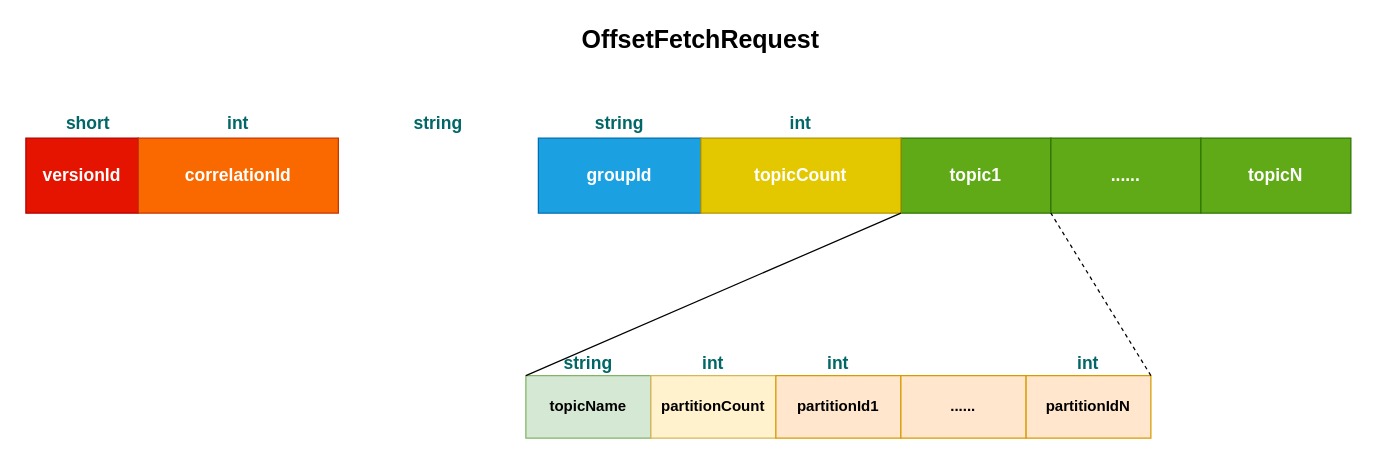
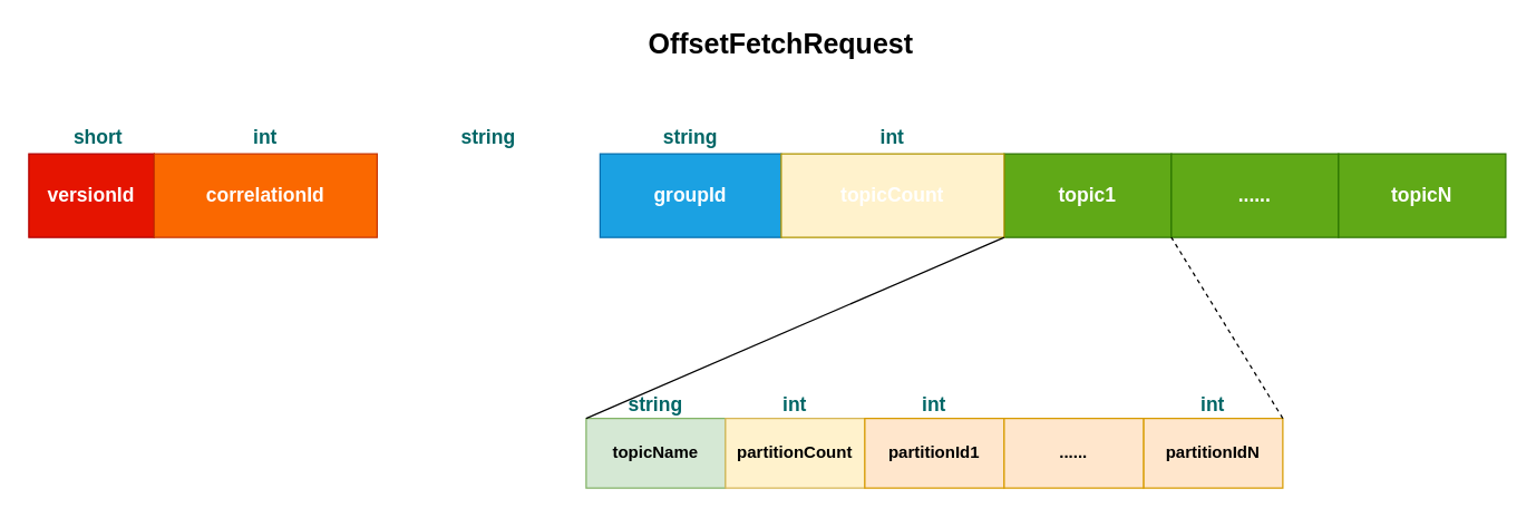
  <mxCell id="0" />
  <mxCell id="1" parent="0" />
  <mxCell id="2" value="versionId" style="rounded=0;whiteSpace=wrap;html=1;fontSize=14;fillColor=#e51400;strokeColor=#B20000;fontColor=#ffffff;fontStyle=1" parent="1" vertex="1"><mxGeometry x="20" y="110" width="90" height="60" as="geometry" /></mxCell>
  <mxCell id="3" value="correlationId" style="rounded=0;whiteSpace=wrap;html=1;fontSize=14;fillColor=#fa6800;strokeColor=#C73500;fontColor=#ffffff;fontStyle=1" parent="1" vertex="1"><mxGeometry x="110" y="110" width="160" height="60" as="geometry" /></mxCell>
  <mxCell id="4" value="topic1" style="rounded=0;whiteSpace=wrap;html=1;fontSize=14;fillColor=#60a917;strokeColor=#2D7600;fontColor=#ffffff;fontStyle=1" parent="1" vertex="1"><mxGeometry x="720" y="110" width="120" height="60" as="geometry" /></mxCell>
  <mxCell id="5" value="......" style="rounded=0;whiteSpace=wrap;html=1;fontSize=14;fillColor=#60a917;strokeColor=#2D7600;fontColor=#ffffff;fontStyle=1" parent="1" vertex="1"><mxGeometry x="840" y="110" width="120" height="60" as="geometry" /></mxCell>
  <mxCell id="6" value="topicN" style="rounded=0;whiteSpace=wrap;html=1;fontSize=14;fillColor=#60a917;strokeColor=#2D7600;fontColor=#ffffff;fontStyle=1" parent="1" vertex="1"><mxGeometry x="960" y="110" width="120" height="60" as="geometry" /></mxCell>
  <mxCell id="7" value="short" style="text;html=1;strokeColor=none;fillColor=none;align=center;verticalAlign=middle;whiteSpace=wrap;rounded=0;fontSize=14;fontStyle=1;fontColor=#006666;" parent="1" vertex="1"><mxGeometry x="50" y="88" width="40" height="20" as="geometry" /></mxCell>
  <mxCell id="8" value="int" style="text;html=1;strokeColor=none;fillColor=none;align=center;verticalAlign=middle;whiteSpace=wrap;rounded=0;fontSize=14;fontStyle=1;fontColor=#006666;" parent="1" vertex="1"><mxGeometry x="170" y="88" width="40" height="20" as="geometry" /></mxCell>
  <mxCell id="9" value="string" style="text;html=1;strokeColor=none;fillColor=none;align=center;verticalAlign=middle;whiteSpace=wrap;rounded=0;fontSize=14;fontStyle=1;fontColor=#006666;" parent="1" vertex="1"><mxGeometry x="330" y="88" width="40" height="20" as="geometry" /></mxCell>
  <mxCell id="10" value="groupId" style="rounded=0;whiteSpace=wrap;html=1;fontSize=14;fillColor=#1ba1e2;strokeColor=#006EAF;fontColor=#ffffff;fontStyle=1" parent="1" vertex="1"><mxGeometry x="430" y="110" width="130" height="60" as="geometry" /></mxCell>
  <mxCell id="11" value="string" style="text;html=1;strokeColor=none;fillColor=none;align=center;verticalAlign=middle;whiteSpace=wrap;rounded=0;fontSize=14;fontStyle=1;fontColor=#006666;" parent="1" vertex="1"><mxGeometry x="475" y="88" width="40" height="20" as="geometry" /></mxCell>
- <mxCell id="12" value="topicCount" style="rounded=0;whiteSpace=wrap;html=1;fontSize=14;fillColor=#e3c800;strokeColor=#B09500;fontColor=#ffffff;fontStyle=1" parent="1" vertex="1"><mxGeometry x="560" y="110" width="160" height="60" as="geometry" /></mxCell>
+ <mxCell id="12" value="topicCount" style="rounded=0;whiteSpace=wrap;html=1;fontSize=14;fillColor=#fff2cc;strokeColor=#B09500;fontColor=#ffffff;fontStyle=1;" parent="1" vertex="1"><mxGeometry x="560" y="110" width="160" height="60" as="geometry" /></mxCell>
  <mxCell id="13" value="int" style="text;html=1;strokeColor=none;fillColor=none;align=center;verticalAlign=middle;whiteSpace=wrap;rounded=0;fontSize=14;fontStyle=1;fontColor=#006666;" parent="1" vertex="1"><mxGeometry x="620" y="88" width="40" height="20" as="geometry" /></mxCell>
  <mxCell id="14" value="topicName" style="rounded=0;whiteSpace=wrap;html=1;fillColor=#d5e8d4;strokeColor=#82b366;fontStyle=1" parent="1" vertex="1"><mxGeometry x="420" y="300" width="100" height="50" as="geometry" /></mxCell>
  <mxCell id="15" value="partitionCount" style="rounded=0;whiteSpace=wrap;html=1;fillColor=#fff2cc;strokeColor=#d6b656;fontStyle=1" parent="1" vertex="1"><mxGeometry x="520" y="300" width="100" height="50" as="geometry" /></mxCell>
  <mxCell id="16" value="partitionId1" style="rounded=0;whiteSpace=wrap;html=1;fillColor=#ffe6cc;strokeColor=#d79b00;fontStyle=1" parent="1" vertex="1"><mxGeometry x="620" y="300" width="100" height="50" as="geometry" /></mxCell>
  <mxCell id="17" value="partitionIdN" style="rounded=0;whiteSpace=wrap;html=1;fillColor=#ffe6cc;strokeColor=#d79b00;fontStyle=1" parent="1" vertex="1"><mxGeometry x="820" y="300" width="100" height="50" as="geometry" /></mxCell>
  <mxCell id="18" value="......" style="rounded=0;whiteSpace=wrap;html=1;fillColor=#ffe6cc;strokeColor=#d79b00;fontStyle=1" parent="1" vertex="1"><mxGeometry x="720" y="300" width="100" height="50" as="geometry" /></mxCell>
  <mxCell id="19" value="" style="endArrow=none;dashed=0;html=1;exitX=0;exitY=0;exitDx=0;exitDy=0;entryX=1;entryY=1;entryDx=0;entryDy=0;" parent="1" source="14" target="12" edge="1"><mxGeometry width="50" height="50" relative="1" as="geometry"><mxPoint x="420" y="180" as="sourcePoint" /><mxPoint x="470" y="130" as="targetPoint" /></mxGeometry></mxCell>
  <mxCell id="20" value="" style="endArrow=none;dashed=1;html=1;exitX=1;exitY=0;exitDx=0;exitDy=0;entryX=0;entryY=1;entryDx=0;entryDy=0;" parent="1" source="17" target="5" edge="1"><mxGeometry width="50" height="50" relative="1" as="geometry"><mxPoint x="420" y="180" as="sourcePoint" /><mxPoint x="470" y="130" as="targetPoint" /></mxGeometry></mxCell>
  <mxCell id="21" value="string" style="text;html=1;strokeColor=none;fillColor=none;align=center;verticalAlign=middle;whiteSpace=wrap;rounded=0;fontSize=14;fontStyle=1;fontColor=#006666;" parent="1" vertex="1"><mxGeometry x="450" y="280" width="40" height="20" as="geometry" /></mxCell>
  <mxCell id="22" value="int" style="text;html=1;strokeColor=none;fillColor=none;align=center;verticalAlign=middle;whiteSpace=wrap;rounded=0;fontSize=14;fontStyle=1;fontColor=#006666;" parent="1" vertex="1"><mxGeometry x="550" y="280" width="40" height="20" as="geometry" /></mxCell>
  <mxCell id="23" value="OffsetFetchRequest" style="text;html=1;strokeColor=none;fillColor=none;align=center;verticalAlign=middle;whiteSpace=wrap;rounded=0;fontSize=20;fontStyle=1" parent="1" vertex="1"><mxGeometry x="420" y="20" width="280" height="20" as="geometry" /></mxCell>
  <mxCell id="24" value="int" style="text;html=1;strokeColor=none;fillColor=none;align=center;verticalAlign=middle;whiteSpace=wrap;rounded=0;fontSize=14;fontStyle=1;fontColor=#006666;" vertex="1" parent="1"><mxGeometry x="650" y="280" width="40" height="20" as="geometry" /></mxCell>
  <mxCell id="25" value="int" style="text;html=1;strokeColor=none;fillColor=none;align=center;verticalAlign=middle;whiteSpace=wrap;rounded=0;fontSize=14;fontStyle=1;fontColor=#006666;" vertex="1" parent="1"><mxGeometry x="850" y="280" width="40" height="20" as="geometry" /></mxCell>
